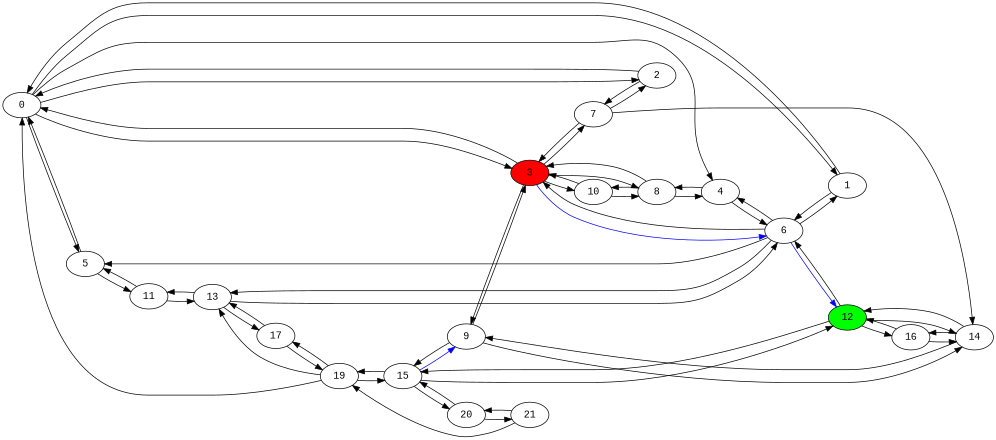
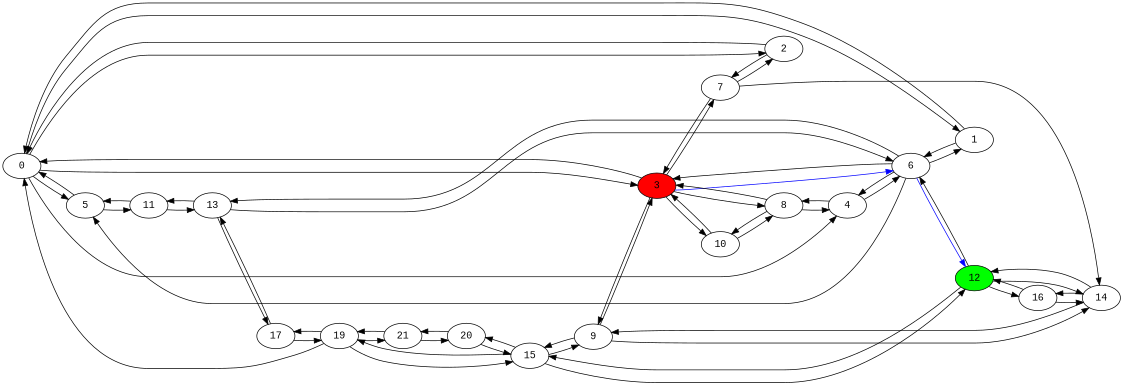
  digraph {
    fontname=CourierNew
    rankdir=LR
    node [fontname=CourierNew]
    edge [fontname=CourierNew]
    0
    5
    4
    3 [fillcolor=red style=filled]
    2
    1
    11
    6
    8
    7
    10
    9
    13
    12 [fillcolor=green style=filled]
    14
    15
    17
    16
    20
    19
    21
    0 -> 5
    0 -> 4
    0 -> 3
    0 -> 2
    0 -> 1
    5 -> 0
    5 -> 11
    4 -> 6
    4 -> 8
    3 -> 0
    3 -> 6 [color=blue]
    3 -> 8
    3 -> 7
    3 -> 10
    3 -> 9
    2 -> 0
    2 -> 7
    1 -> 0
    1 -> 6
    11 -> 5
    11 -> 13
    6 -> 5
    6 -> 4
    6 -> 3
    6 -> 1
    6 -> 13
    6 -> 12 [color=blue]
    8 -> 4
    8 -> 3
    8 -> 10
    7 -> 3
    7 -> 2
    7 -> 14
    10 -> 3
    10 -> 8
    9 -> 3
    9 -> 14
    9 -> 15
    13 -> 11
    13 -> 6
    13 -> 17
    12 -> 6
    12 -> 14
    12 -> 15
    12 -> 16
    14 -> 9
    14 -> 12
    14 -> 16
-   15 -> 9 [color=blue]
+   15 -> 9
    15 -> 12
    15 -> 20
    15 -> 19
    17 -> 13
    17 -> 19
    16 -> 12
    16 -> 14
    20 -> 15
    20 -> 21
    19 -> 0
    19 -> 15
    19 -> 17
-   19 -> 13
+   19 -> 21
    21 -> 20
    21 -> 19
  }
